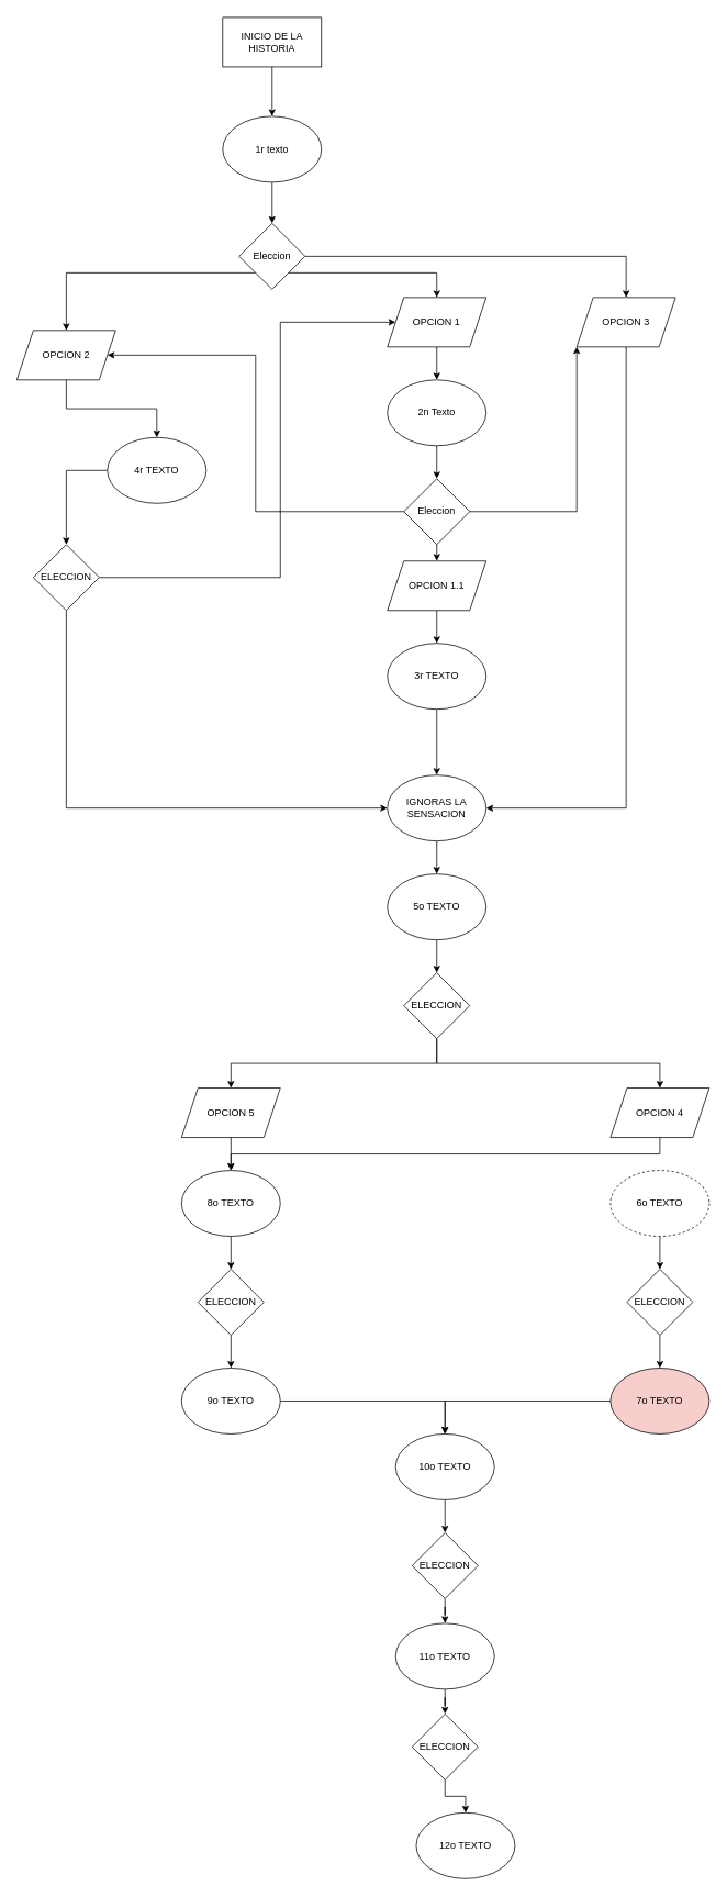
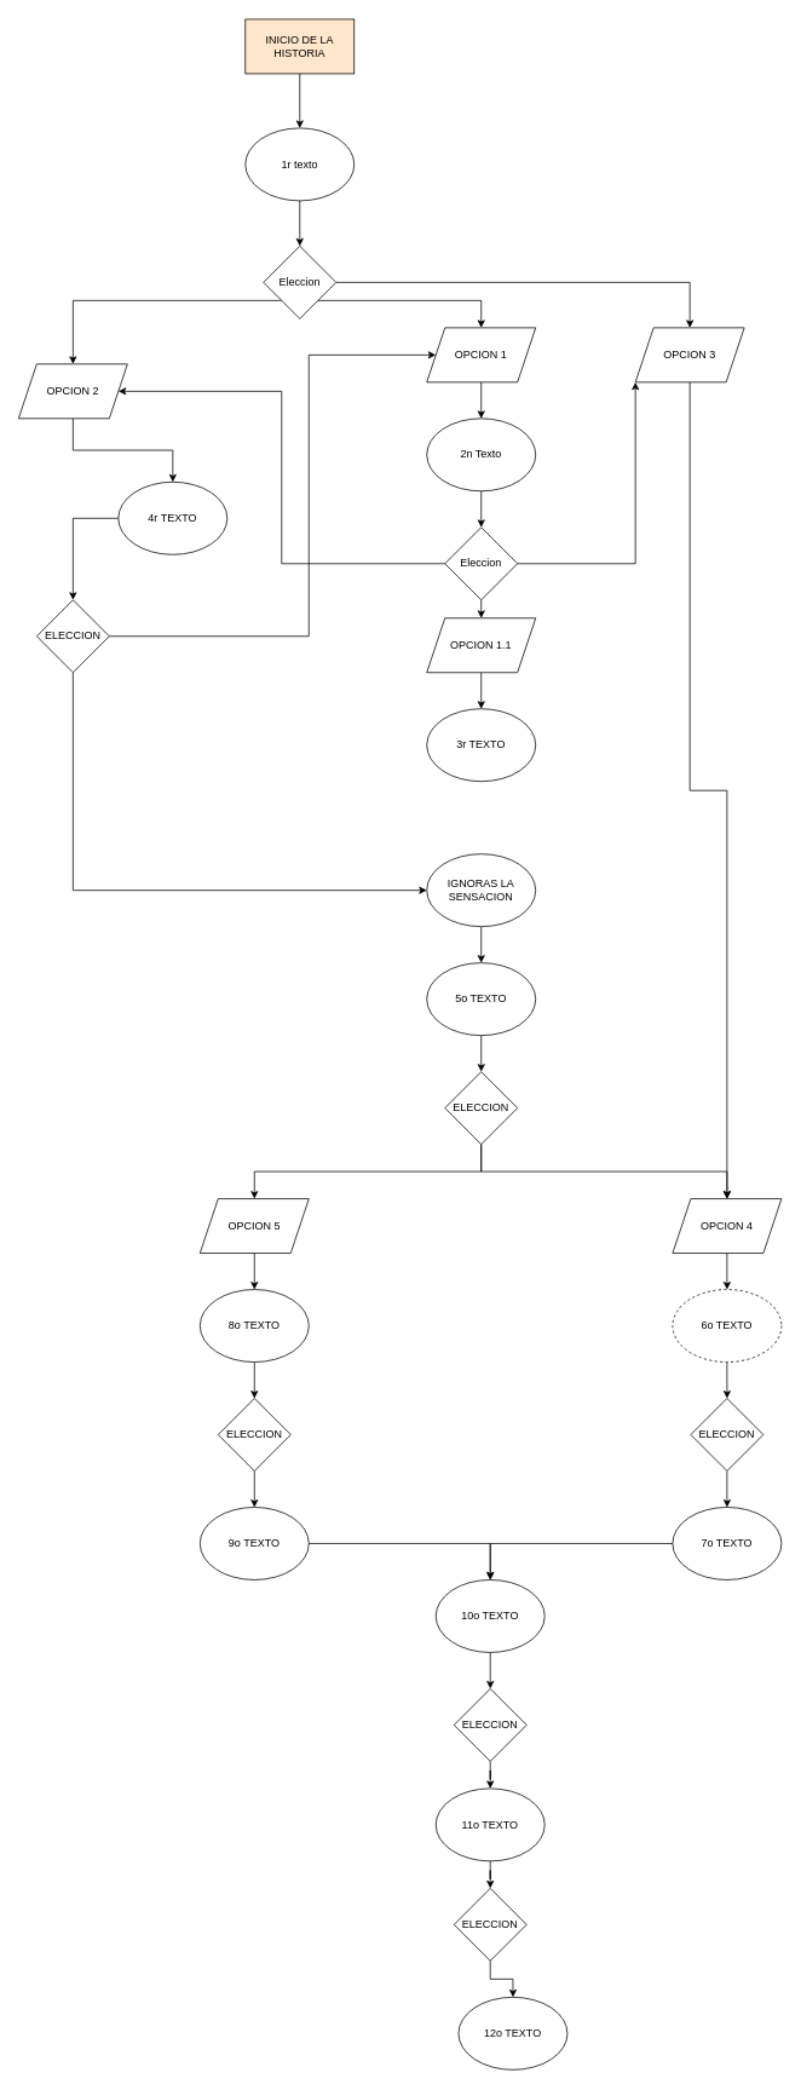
  <mxCell id="0" />
  <mxCell id="1" parent="0" />
  <mxCell id="2" value="" style="edgeStyle=orthogonalEdgeStyle;rounded=0;orthogonalLoop=1;jettySize=auto;html=1;" edge="1" parent="1" source="3" target="5"><mxGeometry relative="1" as="geometry" /></mxCell>
- <mxCell id="3" value="INICIO DE LA HISTORIA" style="rounded=0;whiteSpace=wrap;html=1;" vertex="1" parent="1"><mxGeometry x="270" width="120" height="60" as="geometry" y="20" /></mxCell>
+ <mxCell id="3" value="INICIO DE LA HISTORIA" style="rounded=0;whiteSpace=wrap;html=1;fillColor=#ffe6cc;" vertex="1" parent="1"><mxGeometry x="270" width="120" height="60" as="geometry" y="20" /></mxCell>
  <mxCell id="4" value="" style="edgeStyle=orthogonalEdgeStyle;rounded=0;orthogonalLoop=1;jettySize=auto;html=1;" edge="1" parent="1" source="5" target="9"><mxGeometry relative="1" as="geometry" /></mxCell>
  <mxCell id="5" value="1r texto" style="ellipse;whiteSpace=wrap;html=1;" vertex="1" parent="1"><mxGeometry x="270" y="140" width="120" height="80" as="geometry" /></mxCell>
  <mxCell id="6" style="edgeStyle=orthogonalEdgeStyle;rounded=0;orthogonalLoop=1;jettySize=auto;html=1;exitX=1;exitY=1;exitDx=0;exitDy=0;entryX=0.5;entryY=0;entryDx=0;entryDy=0;" edge="1" parent="1" source="9" target="11"><mxGeometry relative="1" as="geometry" /></mxCell>
  <mxCell id="7" style="edgeStyle=orthogonalEdgeStyle;rounded=0;orthogonalLoop=1;jettySize=auto;html=1;exitX=0;exitY=1;exitDx=0;exitDy=0;entryX=0.5;entryY=0;entryDx=0;entryDy=0;" edge="1" parent="1" source="9" target="32"><mxGeometry relative="1" as="geometry"><Array as="points"><mxPoint x="80" y="330" /></Array></mxGeometry></mxCell>
  <mxCell id="8" style="edgeStyle=orthogonalEdgeStyle;rounded=0;orthogonalLoop=1;jettySize=auto;html=1;exitX=1;exitY=0.5;exitDx=0;exitDy=0;entryX=0.5;entryY=0;entryDx=0;entryDy=0;" edge="1" parent="1" source="9" target="34"><mxGeometry relative="1" as="geometry" /></mxCell>
  <mxCell id="9" value="Eleccion" style="rhombus;whiteSpace=wrap;html=1;" vertex="1" parent="1"><mxGeometry x="290" y="270" width="80" height="80" as="geometry" /></mxCell>
  <mxCell id="10" value="" style="edgeStyle=orthogonalEdgeStyle;rounded=0;orthogonalLoop=1;jettySize=auto;html=1;" edge="1" parent="1" source="11" target="13"><mxGeometry relative="1" as="geometry" /></mxCell>
  <mxCell id="11" value="OPCION 1" style="shape=parallelogram;perimeter=parallelogramPerimeter;whiteSpace=wrap;html=1;fixedSize=1;" vertex="1" parent="1"><mxGeometry x="470" y="360" width="120" height="60" as="geometry" /></mxCell>
  <mxCell id="12" value="" style="edgeStyle=orthogonalEdgeStyle;rounded=0;orthogonalLoop=1;jettySize=auto;html=1;" edge="1" parent="1" source="13" target="17"><mxGeometry relative="1" as="geometry" /></mxCell>
  <mxCell id="13" value="2n Texto" style="ellipse;whiteSpace=wrap;html=1;" vertex="1" parent="1"><mxGeometry x="470" y="460" width="120" height="80" as="geometry" /></mxCell>
  <mxCell id="14" style="edgeStyle=orthogonalEdgeStyle;rounded=0;orthogonalLoop=1;jettySize=auto;html=1;exitX=0.5;exitY=1;exitDx=0;exitDy=0;entryX=0.5;entryY=0;entryDx=0;entryDy=0;" edge="1" parent="1" source="17"><mxGeometry relative="1" as="geometry"><mxPoint x="530" y="680" as="targetPoint" /></mxGeometry></mxCell>
  <mxCell id="15" style="edgeStyle=orthogonalEdgeStyle;rounded=0;orthogonalLoop=1;jettySize=auto;html=1;exitX=0;exitY=0.5;exitDx=0;exitDy=0;entryX=1;entryY=0.5;entryDx=0;entryDy=0;" edge="1" parent="1" source="17" target="32"><mxGeometry relative="1" as="geometry"><Array as="points"><mxPoint x="310" y="620" /><mxPoint x="310" y="430" /></Array></mxGeometry></mxCell>
  <mxCell id="16" style="edgeStyle=orthogonalEdgeStyle;rounded=0;orthogonalLoop=1;jettySize=auto;html=1;exitX=1;exitY=0.5;exitDx=0;exitDy=0;entryX=0;entryY=1;entryDx=0;entryDy=0;" edge="1" parent="1" source="17" target="34"><mxGeometry relative="1" as="geometry" /></mxCell>
  <mxCell id="17" value="Eleccion" style="rhombus;whiteSpace=wrap;html=1;" vertex="1" parent="1"><mxGeometry x="490" y="580" width="80" height="80" as="geometry" /></mxCell>
  <mxCell id="18" value="" style="edgeStyle=orthogonalEdgeStyle;rounded=0;orthogonalLoop=1;jettySize=auto;html=1;" edge="1" parent="1" source="19" target="21"><mxGeometry relative="1" as="geometry" /></mxCell>
  <mxCell id="19" value="OPCION 1.1" style="shape=parallelogram;perimeter=parallelogramPerimeter;whiteSpace=wrap;html=1;fixedSize=1;" vertex="1" parent="1"><mxGeometry x="470" y="680" width="120" height="60" as="geometry" /></mxCell>
- <mxCell id="20" style="edgeStyle=orthogonalEdgeStyle;rounded=0;orthogonalLoop=1;jettySize=auto;html=1;exitX=0.5;exitY=1;exitDx=0;exitDy=0;entryX=0.5;entryY=0;entryDx=0;entryDy=0;" edge="1" parent="1" source="21" target="23"><mxGeometry relative="1" as="geometry" /></mxCell>
  <mxCell id="21" value="3r TEXTO" style="ellipse;whiteSpace=wrap;html=1;" vertex="1" parent="1"><mxGeometry x="470" y="780" width="120" height="80" as="geometry" /></mxCell>
  <mxCell id="22" style="edgeStyle=orthogonalEdgeStyle;rounded=0;orthogonalLoop=1;jettySize=auto;html=1;exitX=0.5;exitY=1;exitDx=0;exitDy=0;entryX=0.5;entryY=0;entryDx=0;entryDy=0;" edge="1" parent="1" source="23" target="28"><mxGeometry relative="1" as="geometry" /></mxCell>
  <mxCell id="23" value="IGNORAS LA SENSACION" style="ellipse;whiteSpace=wrap;html=1;" vertex="1" parent="1"><mxGeometry x="470" y="940" width="120" height="80" as="geometry" /></mxCell>
  <mxCell id="24" style="edgeStyle=orthogonalEdgeStyle;rounded=0;orthogonalLoop=1;jettySize=auto;html=1;exitX=1;exitY=0.5;exitDx=0;exitDy=0;entryX=0;entryY=0.5;entryDx=0;entryDy=0;" edge="1" parent="1" source="26" target="11"><mxGeometry relative="1" as="geometry"><Array as="points"><mxPoint x="340" y="700" /><mxPoint x="340" y="390" /></Array></mxGeometry></mxCell>
  <mxCell id="25" style="edgeStyle=orthogonalEdgeStyle;rounded=0;orthogonalLoop=1;jettySize=auto;html=1;exitX=0.5;exitY=1;exitDx=0;exitDy=0;entryX=0;entryY=0.5;entryDx=0;entryDy=0;" edge="1" parent="1" source="26" target="23"><mxGeometry relative="1" as="geometry" /></mxCell>
  <mxCell id="26" value="ELECCION" style="rhombus;whiteSpace=wrap;html=1;" vertex="1" parent="1"><mxGeometry x="40" y="660" width="80" height="80" as="geometry" /></mxCell>
  <mxCell id="27" style="edgeStyle=orthogonalEdgeStyle;rounded=0;orthogonalLoop=1;jettySize=auto;html=1;exitX=0.5;exitY=1;exitDx=0;exitDy=0;entryX=0.5;entryY=0;entryDx=0;entryDy=0;" edge="1" parent="1" source="28" target="37"><mxGeometry relative="1" as="geometry" /></mxCell>
  <mxCell id="28" value="5o TEXTO" style="ellipse;whiteSpace=wrap;html=1;" vertex="1" parent="1"><mxGeometry x="470" y="1060" width="120" height="80" as="geometry" /></mxCell>
  <mxCell id="29" value="" style="edgeStyle=orthogonalEdgeStyle;rounded=0;orthogonalLoop=1;jettySize=auto;html=1;" edge="1" parent="1" source="30" target="26"><mxGeometry relative="1" as="geometry" /></mxCell>
  <mxCell id="30" value="4r TEXTO" style="ellipse;whiteSpace=wrap;html=1;" vertex="1" parent="1"><mxGeometry x="130" y="530" width="120" height="80" as="geometry" /></mxCell>
  <mxCell id="31" style="edgeStyle=orthogonalEdgeStyle;rounded=0;orthogonalLoop=1;jettySize=auto;html=1;exitX=0.5;exitY=1;exitDx=0;exitDy=0;entryX=0.5;entryY=0;entryDx=0;entryDy=0;" edge="1" parent="1" source="32" target="30"><mxGeometry relative="1" as="geometry" /></mxCell>
  <mxCell id="32" value="OPCION 2" style="shape=parallelogram;perimeter=parallelogramPerimeter;whiteSpace=wrap;html=1;fixedSize=1;" vertex="1" parent="1"><mxGeometry x="20" y="400" width="120" height="60" as="geometry" /></mxCell>
- <mxCell id="33" style="edgeStyle=orthogonalEdgeStyle;rounded=0;orthogonalLoop=1;jettySize=auto;html=1;exitX=0.5;exitY=1;exitDx=0;exitDy=0;entryX=1;entryY=0.5;entryDx=0;entryDy=0;" edge="1" parent="1" source="34" target="23"><mxGeometry relative="1" as="geometry" /></mxCell>
+ <mxCell id="33" style="edgeStyle=orthogonalEdgeStyle;rounded=0;orthogonalLoop=1;jettySize=auto;html=1;exitX=0.5;exitY=1;exitDx=0;exitDy=0;" edge="1" parent="1" source="34" target="39"><mxGeometry relative="1" as="geometry" /></mxCell>
  <mxCell id="34" value="OPCION 3" style="shape=parallelogram;perimeter=parallelogramPerimeter;whiteSpace=wrap;html=1;fixedSize=1;" vertex="1" parent="1"><mxGeometry x="700" y="360" width="120" height="60" as="geometry" /></mxCell>
  <mxCell id="35" style="edgeStyle=orthogonalEdgeStyle;rounded=0;orthogonalLoop=1;jettySize=auto;html=1;exitX=0.5;exitY=1;exitDx=0;exitDy=0;entryX=0.5;entryY=0;entryDx=0;entryDy=0;" edge="1" parent="1" source="37" target="39"><mxGeometry relative="1" as="geometry" /></mxCell>
  <mxCell id="36" style="edgeStyle=orthogonalEdgeStyle;rounded=0;orthogonalLoop=1;jettySize=auto;html=1;exitX=0.5;exitY=1;exitDx=0;exitDy=0;entryX=0.5;entryY=0;entryDx=0;entryDy=0;" edge="1" parent="1" source="37" target="41"><mxGeometry relative="1" as="geometry" /></mxCell>
  <mxCell id="37" value="ELECCION" style="rhombus;whiteSpace=wrap;html=1;" vertex="1" parent="1"><mxGeometry x="490" y="1180" width="80" height="80" as="geometry" /></mxCell>
- <mxCell id="38" style="edgeStyle=orthogonalEdgeStyle;rounded=0;orthogonalLoop=1;jettySize=auto;html=1;exitX=0.5;exitY=1;exitDx=0;exitDy=0;" edge="1" parent="1" source="39" target="49"><mxGeometry relative="1" as="geometry" /></mxCell>
+ <mxCell id="38" style="edgeStyle=orthogonalEdgeStyle;rounded=0;orthogonalLoop=1;jettySize=auto;html=1;exitX=0.5;exitY=1;exitDx=0;exitDy=0;entryX=0.5;entryY=0;entryDx=0;entryDy=0;" edge="1" parent="1" source="39" target="43"><mxGeometry relative="1" as="geometry" /></mxCell>
  <mxCell id="39" value="OPCION 4" style="shape=parallelogram;perimeter=parallelogramPerimeter;whiteSpace=wrap;html=1;fixedSize=1;" vertex="1" parent="1"><mxGeometry x="741" y="1320" width="120" height="60" as="geometry" /></mxCell>
  <mxCell id="40" style="edgeStyle=orthogonalEdgeStyle;rounded=0;orthogonalLoop=1;jettySize=auto;html=1;exitX=0.5;exitY=1;exitDx=0;exitDy=0;entryX=0.5;entryY=0;entryDx=0;entryDy=0;" edge="1" parent="1" source="41" target="49"><mxGeometry relative="1" as="geometry" /></mxCell>
  <mxCell id="41" value="OPCION 5" style="shape=parallelogram;perimeter=parallelogramPerimeter;whiteSpace=wrap;html=1;fixedSize=1;" vertex="1" parent="1"><mxGeometry x="220" y="1320" width="120" height="60" as="geometry" /></mxCell>
  <mxCell id="42" style="edgeStyle=orthogonalEdgeStyle;rounded=0;orthogonalLoop=1;jettySize=auto;html=1;exitX=0.5;exitY=1;exitDx=0;exitDy=0;entryX=0.5;entryY=0;entryDx=0;entryDy=0;" edge="1" parent="1" source="43" target="45"><mxGeometry relative="1" as="geometry" /></mxCell>
  <mxCell id="43" value="6o TEXTO" style="ellipse;whiteSpace=wrap;html=1;dashed=1;" vertex="1" parent="1"><mxGeometry x="741" y="1420" width="120" height="80" as="geometry" /></mxCell>
  <mxCell id="44" style="edgeStyle=orthogonalEdgeStyle;rounded=0;orthogonalLoop=1;jettySize=auto;html=1;exitX=0.5;exitY=1;exitDx=0;exitDy=0;entryX=0.5;entryY=0;entryDx=0;entryDy=0;" edge="1" parent="1" source="45" target="47"><mxGeometry relative="1" as="geometry" /></mxCell>
  <mxCell id="45" value="ELECCION" style="rhombus;whiteSpace=wrap;html=1;" vertex="1" parent="1"><mxGeometry x="761" y="1540" width="80" height="80" as="geometry" /></mxCell>
  <mxCell id="46" style="edgeStyle=orthogonalEdgeStyle;rounded=0;orthogonalLoop=1;jettySize=auto;html=1;exitX=0;exitY=0.5;exitDx=0;exitDy=0;entryX=0.5;entryY=0;entryDx=0;entryDy=0;" edge="1" parent="1" source="47" target="55"><mxGeometry relative="1" as="geometry" /></mxCell>
- <mxCell id="47" value="&lt;div&gt;7o TEXTO&lt;/div&gt;" style="ellipse;whiteSpace=wrap;html=1;fillColor=#f8cecc;" vertex="1" parent="1"><mxGeometry x="741" y="1660" width="120" height="80" as="geometry" /></mxCell>
+ <mxCell id="47" value="&lt;div&gt;7o TEXTO&lt;/div&gt;" style="ellipse;whiteSpace=wrap;html=1;" vertex="1" parent="1"><mxGeometry x="741" y="1660" width="120" height="80" as="geometry" /></mxCell>
  <mxCell id="48" style="edgeStyle=orthogonalEdgeStyle;rounded=0;orthogonalLoop=1;jettySize=auto;html=1;exitX=0.5;exitY=1;exitDx=0;exitDy=0;entryX=0.5;entryY=0;entryDx=0;entryDy=0;" edge="1" parent="1" source="49" target="53"><mxGeometry relative="1" as="geometry" /></mxCell>
  <mxCell id="49" value="8o TEXTO" style="ellipse;whiteSpace=wrap;html=1;" vertex="1" parent="1"><mxGeometry x="220" y="1420" width="120" height="80" as="geometry" /></mxCell>
  <mxCell id="50" style="edgeStyle=orthogonalEdgeStyle;rounded=0;orthogonalLoop=1;jettySize=auto;html=1;exitX=1;exitY=0.5;exitDx=0;exitDy=0;entryX=0.5;entryY=0;entryDx=0;entryDy=0;" edge="1" parent="1" source="51" target="55"><mxGeometry relative="1" as="geometry" /></mxCell>
  <mxCell id="51" value="9o TEXTO" style="ellipse;whiteSpace=wrap;html=1;" vertex="1" parent="1"><mxGeometry x="220" y="1660" width="120" height="80" as="geometry" /></mxCell>
  <mxCell id="52" style="edgeStyle=orthogonalEdgeStyle;rounded=0;orthogonalLoop=1;jettySize=auto;html=1;exitX=0.5;exitY=1;exitDx=0;exitDy=0;entryX=0.5;entryY=0;entryDx=0;entryDy=0;" edge="1" parent="1" source="53" target="51"><mxGeometry relative="1" as="geometry" /></mxCell>
  <mxCell id="53" value="ELECCION" style="rhombus;whiteSpace=wrap;html=1;" vertex="1" parent="1"><mxGeometry x="240" y="1540" width="80" height="80" as="geometry" /></mxCell>
  <mxCell id="54" style="edgeStyle=orthogonalEdgeStyle;rounded=0;orthogonalLoop=1;jettySize=auto;html=1;exitX=0.5;exitY=1;exitDx=0;exitDy=0;entryX=0.5;entryY=0;entryDx=0;entryDy=0;" edge="1" parent="1" source="55" target="57"><mxGeometry relative="1" as="geometry" /></mxCell>
  <mxCell id="55" value="10o TEXTO" style="ellipse;whiteSpace=wrap;html=1;" vertex="1" parent="1"><mxGeometry x="480" y="1740" width="120" height="80" as="geometry" /></mxCell>
  <mxCell id="56" value="" style="edgeStyle=orthogonalEdgeStyle;rounded=0;orthogonalLoop=1;jettySize=auto;html=1;" edge="1" parent="1" source="57" target="59"><mxGeometry relative="1" as="geometry" /></mxCell>
  <mxCell id="57" value="ELECCION" style="rhombus;whiteSpace=wrap;html=1;" vertex="1" parent="1"><mxGeometry x="500" y="1860" width="80" height="80" as="geometry" /></mxCell>
  <mxCell id="58" value="" style="edgeStyle=orthogonalEdgeStyle;rounded=0;orthogonalLoop=1;jettySize=auto;html=1;" edge="1" parent="1" source="59" target="61"><mxGeometry relative="1" as="geometry" /></mxCell>
  <mxCell id="59" value="11o TEXTO" style="ellipse;whiteSpace=wrap;html=1;" vertex="1" parent="1"><mxGeometry x="480" y="1970" width="120" height="80" as="geometry" /></mxCell>
  <mxCell id="60" value="" style="edgeStyle=orthogonalEdgeStyle;rounded=0;orthogonalLoop=1;jettySize=auto;html=1;" edge="1" parent="1" source="61" target="62"><mxGeometry relative="1" as="geometry" /></mxCell>
  <mxCell id="61" value="ELECCION" style="rhombus;whiteSpace=wrap;html=1;" vertex="1" parent="1"><mxGeometry x="500" y="2080" width="80" height="80" as="geometry" /></mxCell>
  <mxCell id="62" value="12o TEXTO" style="ellipse;whiteSpace=wrap;html=1;" vertex="1" parent="1"><mxGeometry x="505" y="2200" width="120" height="80" as="geometry" /></mxCell>
